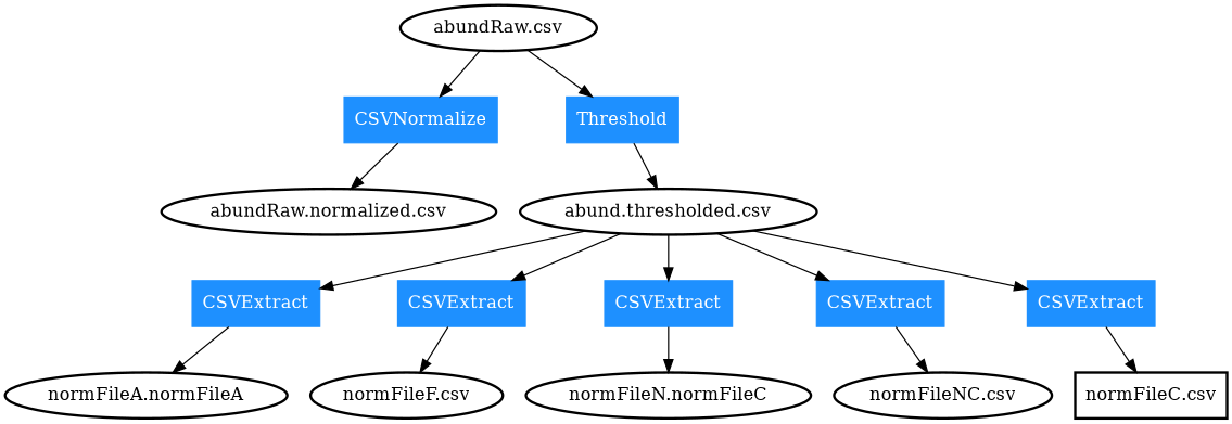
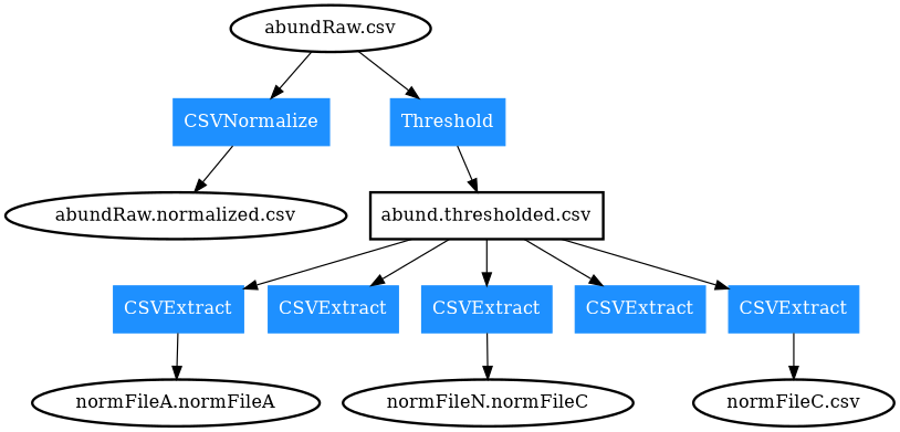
  digraph {
    node [style=bold]
    n1 [color=dodgerblue1 fontcolor=white label=CSVNormalize shape=box style=filled]
    "abundRaw.normalized.csv"
    "abundRaw.csv"
    n4 [color=dodgerblue1 fontcolor=white label=Threshold shape=box style=filled]
-   "abund.thresholded.csv"
+   "abund.thresholded.csv" [shape=box]
    n6 [color=dodgerblue1 fontcolor=white label=CSVExtract shape=box style=filled]
    n7 [color=dodgerblue1 fontcolor=white label=CSVExtract shape=box style=filled]
    n8 [color=dodgerblue1 fontcolor=white label=CSVExtract shape=box style=filled]
    n9 [color=dodgerblue1 fontcolor=white label=CSVExtract shape=box style=filled]
    n10 [color=dodgerblue1 fontcolor=white label=CSVExtract shape=box style=filled]
    n11 [label="normFileA.normFileA"]
-   "normFileF.csv"
    n13 [label="normFileN.normFileC"]
-   "normFileNC.csv"
-   "normFileC.csv" [shape=box]
+   "normFileC.csv"
    n1 -> "abundRaw.normalized.csv"
    "abundRaw.csv" -> n1
    "abundRaw.csv" -> n4
    n4 -> "abund.thresholded.csv"
    "abund.thresholded.csv" -> n6
    "abund.thresholded.csv" -> n7
    "abund.thresholded.csv" -> n8
    "abund.thresholded.csv" -> n9
    "abund.thresholded.csv" -> n10
    n6 -> n11
-   n7 -> "normFileF.csv"
    n8 -> n13
-   n9 -> "normFileNC.csv"
    n10 -> "normFileC.csv"
  }
